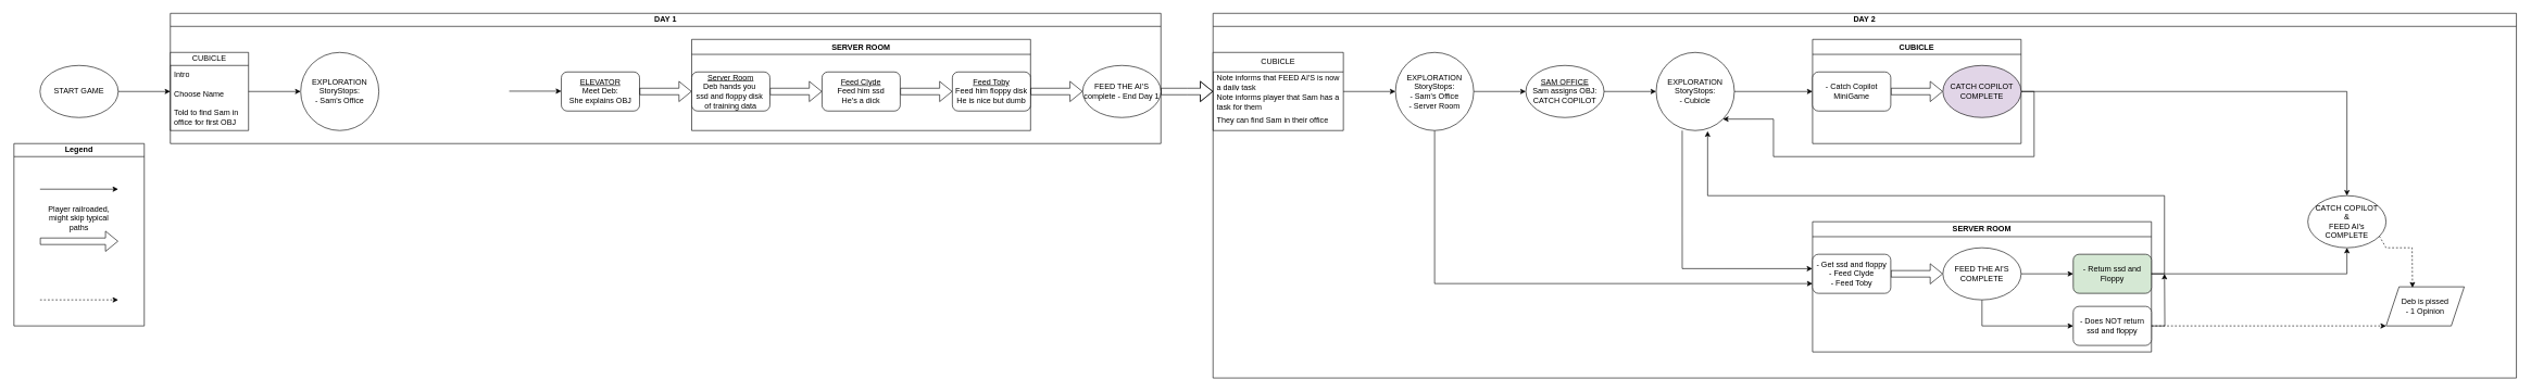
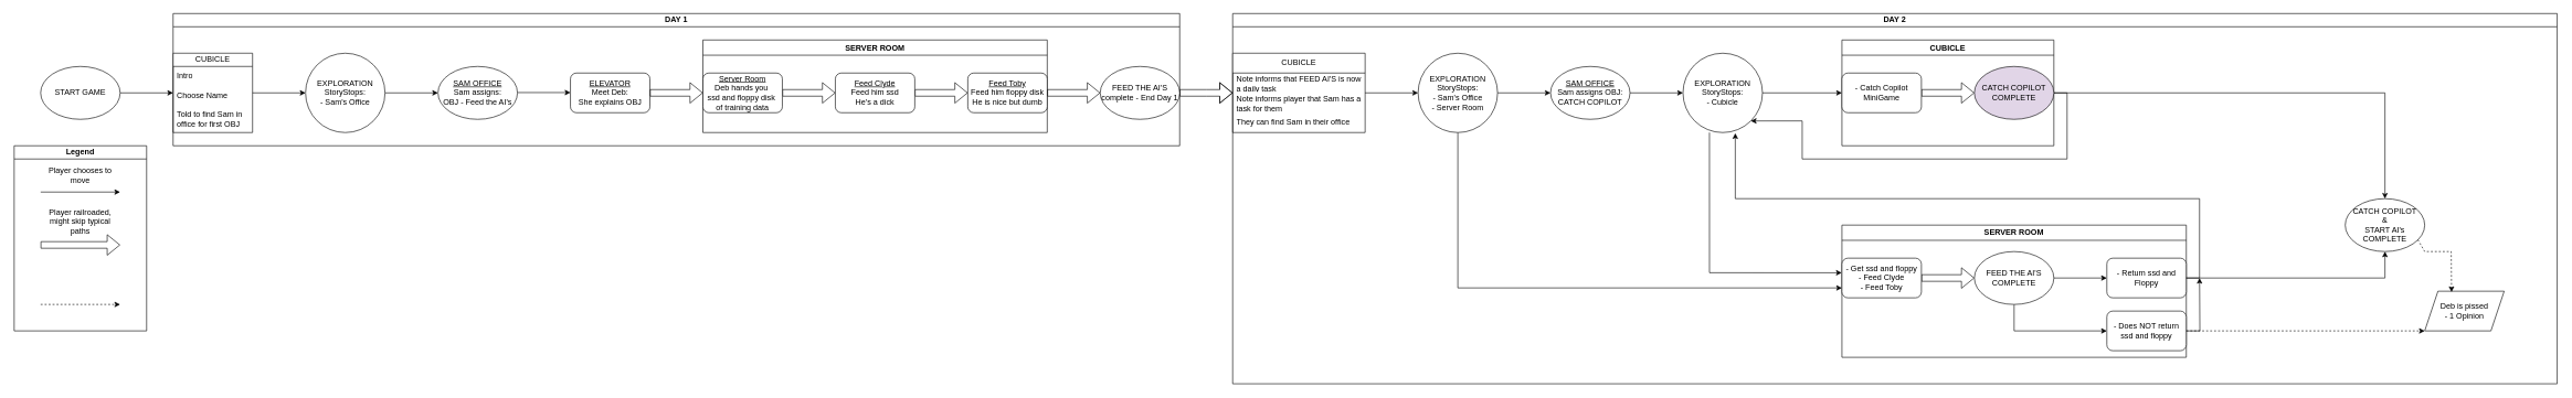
  <mxCell id="0" />
  <mxCell id="1" parent="0" />
  <mxCell id="2" value="Legend" style="swimlane;whiteSpace=wrap;html=1;startSize=20;" vertex="1" parent="1"><mxGeometry x="20" y="220" width="200" height="280" as="geometry" /></mxCell>
  <mxCell id="3" value="" style="endArrow=classic;html=1;rounded=0;" edge="1" parent="2"><mxGeometry width="50" height="50" relative="1" as="geometry"><mxPoint x="40" y="70" as="sourcePoint" /><mxPoint x="160" y="70" as="targetPoint" /></mxGeometry></mxCell>
  <mxCell id="4" value="" style="shape=flexArrow;endArrow=classic;html=1;rounded=0;" edge="1" parent="2"><mxGeometry width="50" height="50" relative="1" as="geometry"><mxPoint x="40" y="150" as="sourcePoint" /><mxPoint x="160" y="150" as="targetPoint" /></mxGeometry></mxCell>
+ <mxCell id="5" value="Player chooses to move" style="text;html=1;align=center;verticalAlign=middle;whiteSpace=wrap;rounded=0;" vertex="1" parent="2"><mxGeometry x="40" y="30" width="120" height="30" as="geometry" /></mxCell>
  <mxCell id="6" value="Player railroaded, might skip typical paths" style="text;html=1;align=center;verticalAlign=middle;whiteSpace=wrap;rounded=0;" vertex="1" parent="2"><mxGeometry x="40" y="90" width="120" height="50" as="geometry" /></mxCell>
  <mxCell id="7" value="" style="endArrow=classic;dashed=1;html=1;rounded=0;labelBackgroundColor=#ffffff;startArrow=none;startFill=0;startSize=6;endFill=1;endSize=6;jettySize=auto;orthogonalLoop=1;strokeWidth=1;fontSize=14;" edge="1" parent="2"><mxGeometry width="50" height="50" relative="1" as="geometry"><mxPoint x="40" y="240" as="sourcePoint" /><mxPoint x="160" y="240" as="targetPoint" /></mxGeometry></mxCell>
  <mxCell id="8" value="DAY 1" style="swimlane;whiteSpace=wrap;html=1;startSize=20;" vertex="1" parent="1"><mxGeometry x="260" y="20" width="1520" height="200" as="geometry"><mxRectangle x="-1080" y="-960" width="70" height="30" as="alternateBounds" /></mxGeometry></mxCell>
  <mxCell id="9" value="" style="edgeStyle=orthogonalEdgeStyle;rounded=0;orthogonalLoop=1;jettySize=auto;html=1;" edge="1" parent="8" source="10" target="15"><mxGeometry relative="1" as="geometry" /></mxCell>
  <mxCell id="10" value="CUBICLE" style="swimlane;fontStyle=0;childLayout=stackLayout;horizontal=1;startSize=20;horizontalStack=0;resizeParent=1;resizeParentMax=0;resizeLast=0;collapsible=1;marginBottom=0;whiteSpace=wrap;html=1;" vertex="1" parent="8"><mxGeometry y="60" width="120" height="120" as="geometry" /></mxCell>
  <mxCell id="11" value="Intro" style="text;strokeColor=none;fillColor=none;align=left;verticalAlign=middle;spacingLeft=4;spacingRight=4;overflow=hidden;points=[[0,0.5],[1,0.5]];portConstraint=eastwest;rotatable=0;whiteSpace=wrap;html=1;" vertex="1" parent="10"><mxGeometry y="20" width="120" height="30" as="geometry" /></mxCell>
  <mxCell id="12" value="Choose Name" style="text;strokeColor=none;fillColor=none;align=left;verticalAlign=middle;spacingLeft=4;spacingRight=4;overflow=hidden;points=[[0,0.5],[1,0.5]];portConstraint=eastwest;rotatable=0;whiteSpace=wrap;html=1;" vertex="1" parent="10"><mxGeometry y="50" width="120" height="30" as="geometry" /></mxCell>
  <mxCell id="13" value="Told to find Sam in office for first OBJ" style="text;strokeColor=none;fillColor=none;align=left;verticalAlign=middle;spacingLeft=4;spacingRight=4;overflow=hidden;points=[[0,0.5],[1,0.5]];portConstraint=eastwest;rotatable=0;whiteSpace=wrap;html=1;" vertex="1" parent="10"><mxGeometry y="80" width="120" height="40" as="geometry" /></mxCell>
+ <mxCell id="14" value="" style="edgeStyle=orthogonalEdgeStyle;rounded=0;orthogonalLoop=1;jettySize=auto;html=1;" edge="1" parent="8" source="15" target="27"><mxGeometry relative="1" as="geometry" /></mxCell>
  <mxCell id="15" value="EXPLORATION&lt;div&gt;StoryStops:&lt;/div&gt;&lt;div&gt;- Sam's Office&lt;/div&gt;" style="ellipse;whiteSpace=wrap;html=1;aspect=fixed;" vertex="1" parent="8"><mxGeometry x="200" y="60" width="120" height="120" as="geometry" /></mxCell>
  <mxCell id="16" value="" style="endArrow=classic;html=1;rounded=0;entryX=0;entryY=0.5;entryDx=0;entryDy=0;" edge="1" parent="8"><mxGeometry width="50" height="50" relative="1" as="geometry"><mxPoint x="520" y="119.52" as="sourcePoint" /><mxPoint x="600" y="119.52" as="targetPoint" /></mxGeometry></mxCell>
  <mxCell id="17" value="&lt;u&gt;ELEVATOR&lt;/u&gt;&lt;div&gt;Meet Deb:&lt;/div&gt;&lt;div&gt;She explains OBJ&lt;/div&gt;" style="rounded=1;whiteSpace=wrap;html=1;" vertex="1" parent="8"><mxGeometry x="600" y="90" width="120" height="60" as="geometry" /></mxCell>
  <mxCell id="18" value="" style="shape=flexArrow;endArrow=classic;html=1;rounded=0;entryX=0;entryY=0.5;entryDx=0;entryDy=0;exitX=1;exitY=0.5;exitDx=0;exitDy=0;" edge="1" parent="8" source="17" target="21"><mxGeometry width="50" height="50" relative="1" as="geometry"><mxPoint x="720" y="140" as="sourcePoint" /><mxPoint x="770" y="90" as="targetPoint" /></mxGeometry></mxCell>
  <mxCell id="19" value="SERVER ROOM" style="swimlane;whiteSpace=wrap;html=1;" vertex="1" parent="8"><mxGeometry x="800" y="40" width="520" height="140" as="geometry"><mxRectangle x="-680" y="-920" width="110" height="30" as="alternateBounds" /></mxGeometry></mxCell>
  <mxCell id="20" value="" style="edgeStyle=orthogonalEdgeStyle;rounded=0;orthogonalLoop=1;jettySize=auto;html=1;shape=flexArrow;" edge="1" parent="19" source="21" target="23"><mxGeometry relative="1" as="geometry" /></mxCell>
  <mxCell id="21" value="&lt;u&gt;Server Room&lt;/u&gt;&lt;div&gt;Deb hands you&amp;nbsp;&lt;/div&gt;&lt;div&gt;ssd and floppy disk&amp;nbsp; of training data&lt;/div&gt;" style="rounded=1;whiteSpace=wrap;html=1;" vertex="1" parent="19"><mxGeometry y="50" width="120" height="60" as="geometry" /></mxCell>
  <mxCell id="22" value="" style="edgeStyle=orthogonalEdgeStyle;rounded=0;orthogonalLoop=1;jettySize=auto;html=1;shape=flexArrow;" edge="1" parent="19" source="23" target="24"><mxGeometry relative="1" as="geometry" /></mxCell>
  <mxCell id="23" value="&lt;u&gt;Feed Clyde&lt;/u&gt;&lt;br&gt;&lt;div&gt;Feed him ssd&lt;/div&gt;&lt;div&gt;He's a dick&lt;/div&gt;" style="rounded=1;whiteSpace=wrap;html=1;" vertex="1" parent="19"><mxGeometry x="200" y="50" width="120" height="60" as="geometry" /></mxCell>
  <mxCell id="24" value="&lt;u&gt;Feed Toby&lt;/u&gt;&lt;div&gt;Feed him floppy disk&lt;/div&gt;&lt;div&gt;He is nice but dumb&lt;/div&gt;" style="whiteSpace=wrap;html=1;rounded=1;" vertex="1" parent="19"><mxGeometry x="400" y="50" width="120" height="60" as="geometry" /></mxCell>
  <mxCell id="25" value="FEED THE AI'S complete - End Day 1" style="ellipse;whiteSpace=wrap;html=1;" vertex="1" parent="8"><mxGeometry x="1400" y="80" width="120" height="80" as="geometry" /></mxCell>
  <mxCell id="26" value="" style="edgeStyle=orthogonalEdgeStyle;rounded=0;orthogonalLoop=1;jettySize=auto;html=1;shape=flexArrow;" edge="1" parent="8" source="24" target="25"><mxGeometry relative="1" as="geometry" /></mxCell>
+ <mxCell id="27" value="&lt;div&gt;&lt;span style=&quot;background-color: initial;&quot;&gt;&lt;u&gt;SAM OFFICE&lt;/u&gt;&lt;/span&gt;&lt;/div&gt;&lt;div&gt;&lt;span style=&quot;background-color: initial;&quot;&gt;Sam assigns:&lt;/span&gt;&lt;br&gt;&lt;/div&gt;&lt;div&gt;OBJ - Feed the AI's&lt;/div&gt;" style="ellipse;whiteSpace=wrap;html=1;" vertex="1" parent="8"><mxGeometry x="400" y="80" width="120" height="80" as="geometry" /></mxCell>
  <mxCell id="28" value="DAY 2" style="swimlane;whiteSpace=wrap;html=1;startSize=20;" vertex="1" parent="1"><mxGeometry x="1860" y="20" width="2000" height="560" as="geometry" /></mxCell>
  <mxCell id="29" value="" style="edgeStyle=orthogonalEdgeStyle;rounded=0;orthogonalLoop=1;jettySize=auto;html=1;" edge="1" parent="28" source="30" target="36"><mxGeometry relative="1" as="geometry" /></mxCell>
  <mxCell id="30" value="CUBICLE" style="swimlane;fontStyle=0;childLayout=stackLayout;horizontal=1;startSize=30;horizontalStack=0;resizeParent=1;resizeParentMax=0;resizeLast=0;collapsible=1;marginBottom=0;whiteSpace=wrap;html=1;" vertex="1" parent="28"><mxGeometry y="60" width="200" height="120" as="geometry" /></mxCell>
  <mxCell id="31" value="Note informs that FEED AI'S is now a daily task" style="text;strokeColor=none;fillColor=none;align=left;verticalAlign=middle;spacingLeft=4;spacingRight=4;overflow=hidden;points=[[0,0.5],[1,0.5]];portConstraint=eastwest;rotatable=0;whiteSpace=wrap;html=1;" vertex="1" parent="30"><mxGeometry y="30" width="200" height="30" as="geometry" /></mxCell>
  <mxCell id="32" value="Note informs player that Sam has a task for them" style="text;strokeColor=none;fillColor=none;align=left;verticalAlign=middle;spacingLeft=4;spacingRight=4;overflow=hidden;points=[[0,0.5],[1,0.5]];portConstraint=eastwest;rotatable=0;whiteSpace=wrap;html=1;" vertex="1" parent="30"><mxGeometry y="60" width="200" height="30" as="geometry" /></mxCell>
  <mxCell id="33" value="They can find Sam in their office" style="text;strokeColor=none;fillColor=none;align=left;verticalAlign=middle;spacingLeft=4;spacingRight=4;overflow=hidden;points=[[0,0.5],[1,0.5]];portConstraint=eastwest;rotatable=0;whiteSpace=wrap;html=1;" vertex="1" parent="30"><mxGeometry y="90" width="200" height="30" as="geometry" /></mxCell>
  <mxCell id="34" value="" style="edgeStyle=orthogonalEdgeStyle;rounded=0;orthogonalLoop=1;jettySize=auto;html=1;" edge="1" parent="28" source="36" target="38"><mxGeometry relative="1" as="geometry" /></mxCell>
  <mxCell id="35" style="edgeStyle=orthogonalEdgeStyle;rounded=0;orthogonalLoop=1;jettySize=auto;html=1;exitX=0.5;exitY=1;exitDx=0;exitDy=0;entryX=0;entryY=0.75;entryDx=0;entryDy=0;" edge="1" parent="28" source="36" target="43"><mxGeometry relative="1" as="geometry" /></mxCell>
  <mxCell id="36" value="EXPLORATION&lt;div&gt;StoryStops:&lt;/div&gt;&lt;div&gt;- Sam's Office&lt;/div&gt;&lt;div&gt;- Server Room&lt;/div&gt;" style="ellipse;whiteSpace=wrap;html=1;aspect=fixed;" vertex="1" parent="28"><mxGeometry x="280" y="60" width="120" height="120" as="geometry" /></mxCell>
  <mxCell id="37" value="" style="edgeStyle=orthogonalEdgeStyle;rounded=0;orthogonalLoop=1;jettySize=auto;html=1;" edge="1" parent="28" source="38" target="40"><mxGeometry relative="1" as="geometry" /></mxCell>
  <mxCell id="38" value="&lt;u&gt;SAM OFFICE&lt;/u&gt;&lt;div&gt;Sam assigns OBJ:&lt;/div&gt;&lt;div&gt;CATCH COPILOT&lt;/div&gt;" style="ellipse;whiteSpace=wrap;html=1;" vertex="1" parent="28"><mxGeometry x="480" y="80" width="120" height="80" as="geometry" /></mxCell>
  <mxCell id="39" style="edgeStyle=orthogonalEdgeStyle;rounded=0;orthogonalLoop=1;jettySize=auto;html=1;exitX=1;exitY=0.5;exitDx=0;exitDy=0;entryX=0;entryY=0.5;entryDx=0;entryDy=0;" edge="1" parent="28" source="40" target="54"><mxGeometry relative="1" as="geometry" /></mxCell>
  <mxCell id="40" value="EXPLORATION&lt;div&gt;StoryStops:&lt;/div&gt;&lt;div&gt;- Cubicle&lt;/div&gt;" style="ellipse;whiteSpace=wrap;html=1;aspect=fixed;" vertex="1" parent="28"><mxGeometry x="680" y="60" width="120" height="120" as="geometry" /></mxCell>
  <mxCell id="41" value="SERVER ROOM" style="swimlane;whiteSpace=wrap;html=1;" vertex="1" parent="28"><mxGeometry x="920" y="320" width="520" height="200" as="geometry" /></mxCell>
  <mxCell id="42" value="" style="edgeStyle=orthogonalEdgeStyle;rounded=0;orthogonalLoop=1;jettySize=auto;html=1;shape=flexArrow;" edge="1" parent="41" source="43" target="46"><mxGeometry relative="1" as="geometry" /></mxCell>
  <mxCell id="43" value="- Get ssd and floppy&lt;div&gt;- Feed Clyde&lt;/div&gt;&lt;div&gt;- Feed Toby&lt;/div&gt;" style="rounded=1;whiteSpace=wrap;html=1;" vertex="1" parent="41"><mxGeometry y="50" width="120" height="60" as="geometry" /></mxCell>
  <mxCell id="44" value="" style="edgeStyle=orthogonalEdgeStyle;rounded=0;orthogonalLoop=1;jettySize=auto;html=1;" edge="1" parent="41" source="46" target="47"><mxGeometry relative="1" as="geometry" /></mxCell>
  <mxCell id="45" style="edgeStyle=orthogonalEdgeStyle;rounded=0;orthogonalLoop=1;jettySize=auto;html=1;exitX=0.5;exitY=1;exitDx=0;exitDy=0;entryX=0;entryY=0.5;entryDx=0;entryDy=0;" edge="1" parent="41" source="46" target="49"><mxGeometry relative="1" as="geometry"><mxPoint x="380" y="150" as="targetPoint" /></mxGeometry></mxCell>
  <mxCell id="46" value="FEED THE AI'S&lt;div&gt;COMPLETE&lt;/div&gt;" style="ellipse;whiteSpace=wrap;html=1;" vertex="1" parent="41"><mxGeometry x="200" y="40" width="120" height="80" as="geometry" /></mxCell>
- <mxCell id="47" value="- Return ssd and Floppy" style="rounded=1;whiteSpace=wrap;html=1;fillColor=#d5e8d4;" vertex="1" parent="41"><mxGeometry x="400" y="50" width="120" height="60" as="geometry" /></mxCell>
+ <mxCell id="47" value="- Return ssd and Floppy" style="rounded=1;whiteSpace=wrap;html=1;" vertex="1" parent="41"><mxGeometry x="400" y="50" width="120" height="60" as="geometry" /></mxCell>
  <mxCell id="48" style="edgeStyle=orthogonalEdgeStyle;rounded=0;orthogonalLoop=1;jettySize=auto;html=1;exitX=1;exitY=0.5;exitDx=0;exitDy=0;" edge="1" parent="41" source="49"><mxGeometry relative="1" as="geometry"><mxPoint x="540" y="80" as="targetPoint" /></mxGeometry></mxCell>
  <mxCell id="49" value="- Does NOT return ssd and floppy" style="rounded=1;whiteSpace=wrap;html=1;" vertex="1" parent="41"><mxGeometry x="400" y="130" width="120" height="60" as="geometry" /></mxCell>
  <mxCell id="50" style="edgeStyle=orthogonalEdgeStyle;rounded=0;orthogonalLoop=1;jettySize=auto;html=1;exitX=1;exitY=0.5;exitDx=0;exitDy=0;entryX=1;entryY=1;entryDx=0;entryDy=0;" edge="1" parent="28" source="52" target="40"><mxGeometry relative="1" as="geometry" /></mxCell>
  <mxCell id="51" style="edgeStyle=orthogonalEdgeStyle;rounded=0;orthogonalLoop=1;jettySize=auto;html=1;exitX=1;exitY=0.5;exitDx=0;exitDy=0;entryX=0.5;entryY=0;entryDx=0;entryDy=0;" edge="1" parent="28" source="52" target="57"><mxGeometry relative="1" as="geometry" /></mxCell>
  <mxCell id="52" value="CUBICLE" style="swimlane;whiteSpace=wrap;html=1;" vertex="1" parent="28"><mxGeometry x="920" y="40" width="320" height="160" as="geometry" /></mxCell>
  <mxCell id="53" value="" style="edgeStyle=orthogonalEdgeStyle;rounded=0;orthogonalLoop=1;jettySize=auto;html=1;shape=flexArrow;" edge="1" parent="52" source="54" target="55"><mxGeometry relative="1" as="geometry" /></mxCell>
  <mxCell id="54" value="- Catch Copilot MiniGame" style="rounded=1;whiteSpace=wrap;html=1;" vertex="1" parent="52"><mxGeometry y="50" width="120" height="60" as="geometry" /></mxCell>
  <mxCell id="55" value="CATCH COPILOT COMPLETE" style="ellipse;whiteSpace=wrap;html=1;fillColor=#e1d5e7;" vertex="1" parent="52"><mxGeometry x="200" y="40" width="120" height="80" as="geometry" /></mxCell>
  <mxCell id="56" value="" style="endArrow=classic;html=1;rounded=0;exitX=0.333;exitY=1;exitDx=0;exitDy=0;exitPerimeter=0;entryX=-0.003;entryY=0.368;entryDx=0;entryDy=0;entryPerimeter=0;" edge="1" parent="28" source="40" target="43"><mxGeometry width="50" height="50" relative="1" as="geometry"><mxPoint x="990" y="450" as="sourcePoint" /><mxPoint x="1040" y="400" as="targetPoint" /><Array as="points"><mxPoint x="720" y="392" /></Array></mxGeometry></mxCell>
- <mxCell id="57" value="CATCH COPILOT&lt;div&gt;&amp;amp;&lt;/div&gt;&lt;div&gt;FEED AI's&lt;/div&gt;&lt;div&gt;COMPLETE&lt;/div&gt;" style="ellipse;whiteSpace=wrap;html=1;" vertex="1" parent="28"><mxGeometry x="1680" y="280" width="120" height="80" as="geometry" /></mxCell>
+ <mxCell id="57" value="CATCH COPILOT&lt;div&gt;&amp;amp;&lt;/div&gt;&lt;div&gt;START AI's&lt;/div&gt;&lt;div&gt;COMPLETE&lt;/div&gt;" style="ellipse;whiteSpace=wrap;html=1;" vertex="1" parent="28"><mxGeometry x="1680" y="280" width="120" height="80" as="geometry" /></mxCell>
  <mxCell id="58" style="edgeStyle=orthogonalEdgeStyle;rounded=0;orthogonalLoop=1;jettySize=auto;html=1;exitX=1;exitY=0.5;exitDx=0;exitDy=0;entryX=0.5;entryY=1;entryDx=0;entryDy=0;" edge="1" parent="28" source="47" target="57"><mxGeometry relative="1" as="geometry" /></mxCell>
  <mxCell id="59" value="Deb is pissed&lt;div&gt;- 1 Opinion&lt;/div&gt;" style="shape=parallelogram;perimeter=parallelogramPerimeter;whiteSpace=wrap;html=1;fixedSize=1;" vertex="1" parent="28"><mxGeometry x="1800" y="420" width="120" height="60" as="geometry" /></mxCell>
  <mxCell id="60" value="" style="html=1;labelBackgroundColor=#ffffff;startArrow=none;startFill=0;startSize=6;endArrow=classic;endFill=1;endSize=6;jettySize=auto;orthogonalLoop=1;strokeWidth=1;dashed=1;fontSize=14;rounded=0;exitX=0.914;exitY=0.776;exitDx=0;exitDy=0;entryX=0.338;entryY=0.02;entryDx=0;entryDy=0;entryPerimeter=0;exitPerimeter=0;" edge="1" parent="28" source="57" target="59"><mxGeometry width="60" height="60" relative="1" as="geometry"><mxPoint x="1790" y="410" as="sourcePoint" /><mxPoint x="1850" y="350" as="targetPoint" /><Array as="points"><mxPoint x="1800" y="360" /><mxPoint x="1840" y="360" /></Array></mxGeometry></mxCell>
  <mxCell id="61" style="edgeStyle=orthogonalEdgeStyle;rounded=0;orthogonalLoop=1;jettySize=auto;html=1;exitX=1;exitY=0.5;exitDx=0;exitDy=0;entryX=0.658;entryY=1.008;entryDx=0;entryDy=0;entryPerimeter=0;" edge="1" parent="28" source="47" target="40"><mxGeometry relative="1" as="geometry"><Array as="points"><mxPoint x="1460" y="400" /><mxPoint x="1460" y="280" /><mxPoint x="759" y="280" /></Array></mxGeometry></mxCell>
  <mxCell id="62" value="" style="html=1;labelBackgroundColor=#ffffff;startArrow=none;startFill=0;startSize=6;endArrow=classic;endFill=1;endSize=6;jettySize=auto;orthogonalLoop=1;strokeWidth=1;dashed=1;fontSize=14;rounded=0;exitX=1;exitY=0.5;exitDx=0;exitDy=0;entryX=0;entryY=1;entryDx=0;entryDy=0;" edge="1" parent="28" source="49" target="59"><mxGeometry width="60" height="60" relative="1" as="geometry"><mxPoint x="1580" y="500" as="sourcePoint" /><mxPoint x="1640" y="440" as="targetPoint" /></mxGeometry></mxCell>
  <mxCell id="63" value="" style="edgeStyle=orthogonalEdgeStyle;rounded=0;orthogonalLoop=1;jettySize=auto;html=1;shape=flexArrow;" edge="1" parent="1" source="25"><mxGeometry relative="1" as="geometry"><mxPoint x="1860" y="140" as="targetPoint" /></mxGeometry></mxCell>
  <mxCell id="64" style="edgeStyle=orthogonalEdgeStyle;rounded=0;orthogonalLoop=1;jettySize=auto;html=1;exitX=1;exitY=0.5;exitDx=0;exitDy=0;" edge="1" parent="1" source="65" target="10"><mxGeometry relative="1" as="geometry" /></mxCell>
  <mxCell id="65" value="START GAME" style="ellipse;whiteSpace=wrap;html=1;" vertex="1" parent="1"><mxGeometry x="60" y="100" width="120" height="80" as="geometry" /></mxCell>
